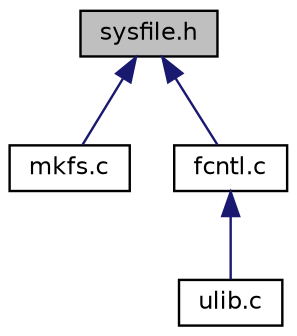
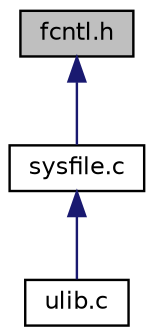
  digraph {
    node [color=black fillcolor=white fontname=Helvetica fontsize=10 shape=record style=filled]
    edge [color=midnightblue dir=back fontname=Helvetica fontsize=10 labelfontname=Helvetica labelfontsize=10 style=solid]
-   n1 [fillcolor=grey75 fontcolor=black height=0.2 label="sysfile.h" width=0.4]
-   n2 [height=0.2 label="mkfs.c" width=0.4]
-   n3 [height=0.2 label="fcntl.c" width=0.4]
+   n1 [fillcolor=grey75 fontcolor=black height=0.2 label="fcntl.h" width=0.4]
+   n3 [height=0.2 label="sysfile.c" width=0.4]
    n4 [height=0.2 label="ulib.c" width=0.4]
-   n1 -> n2
    n1 -> n3
    n3 -> n4
  }
